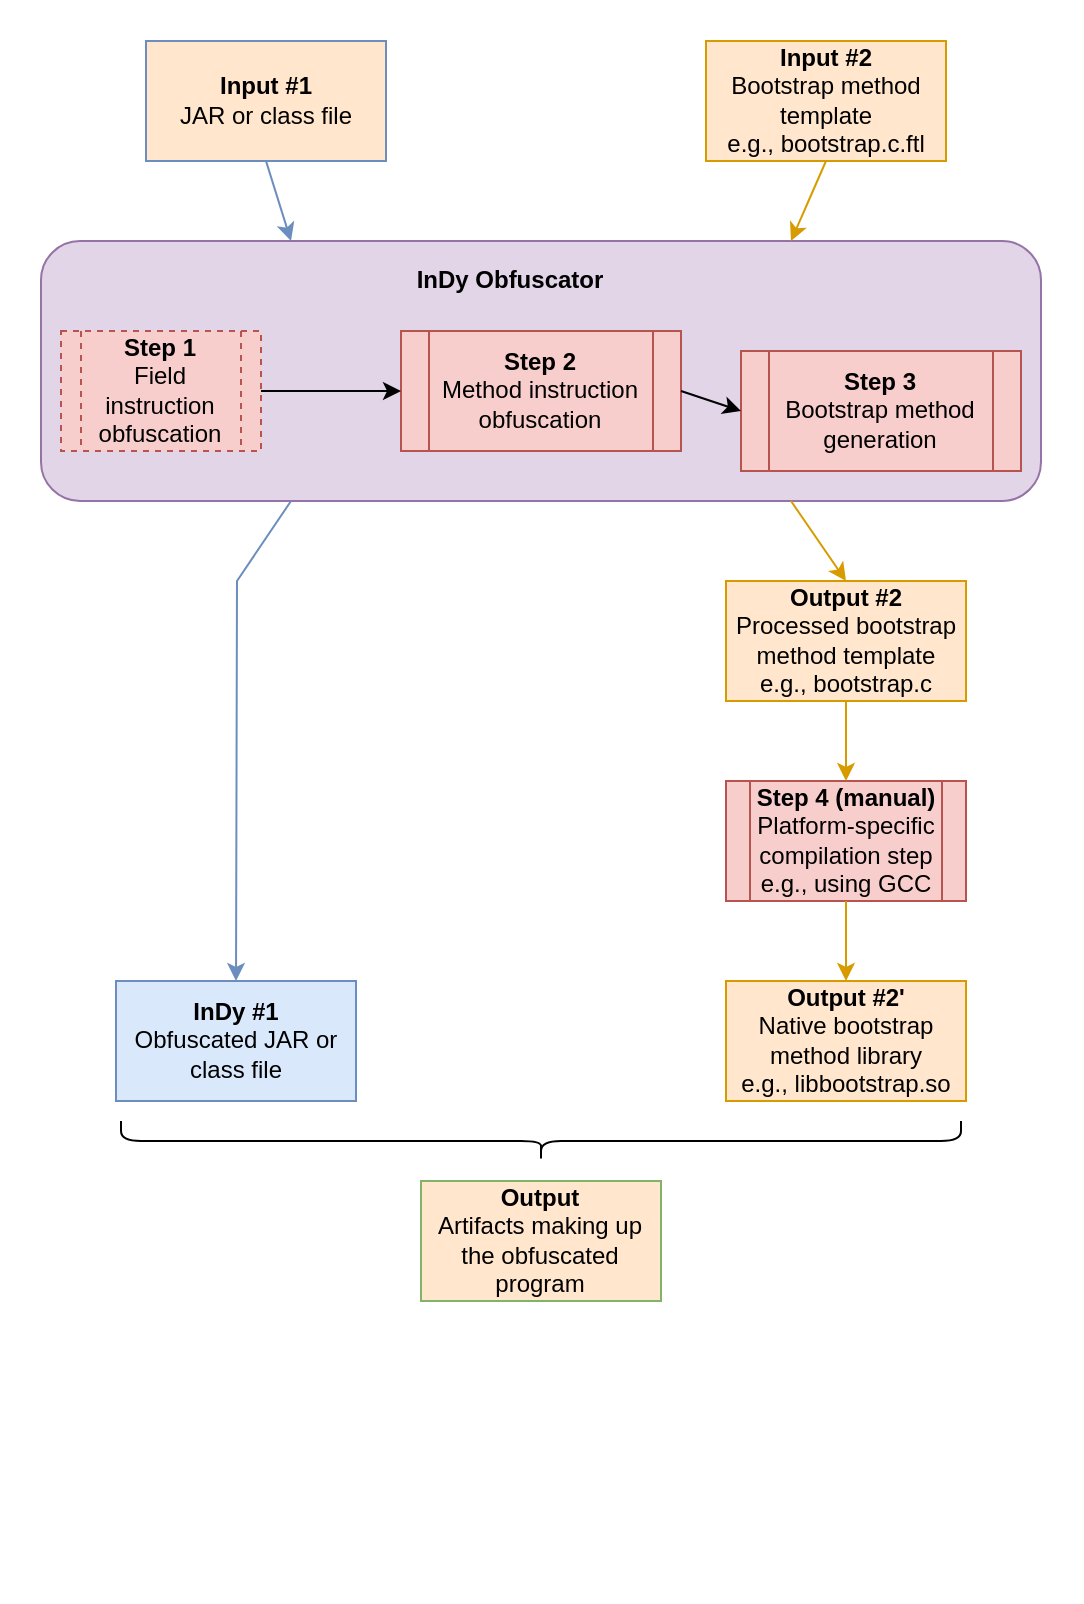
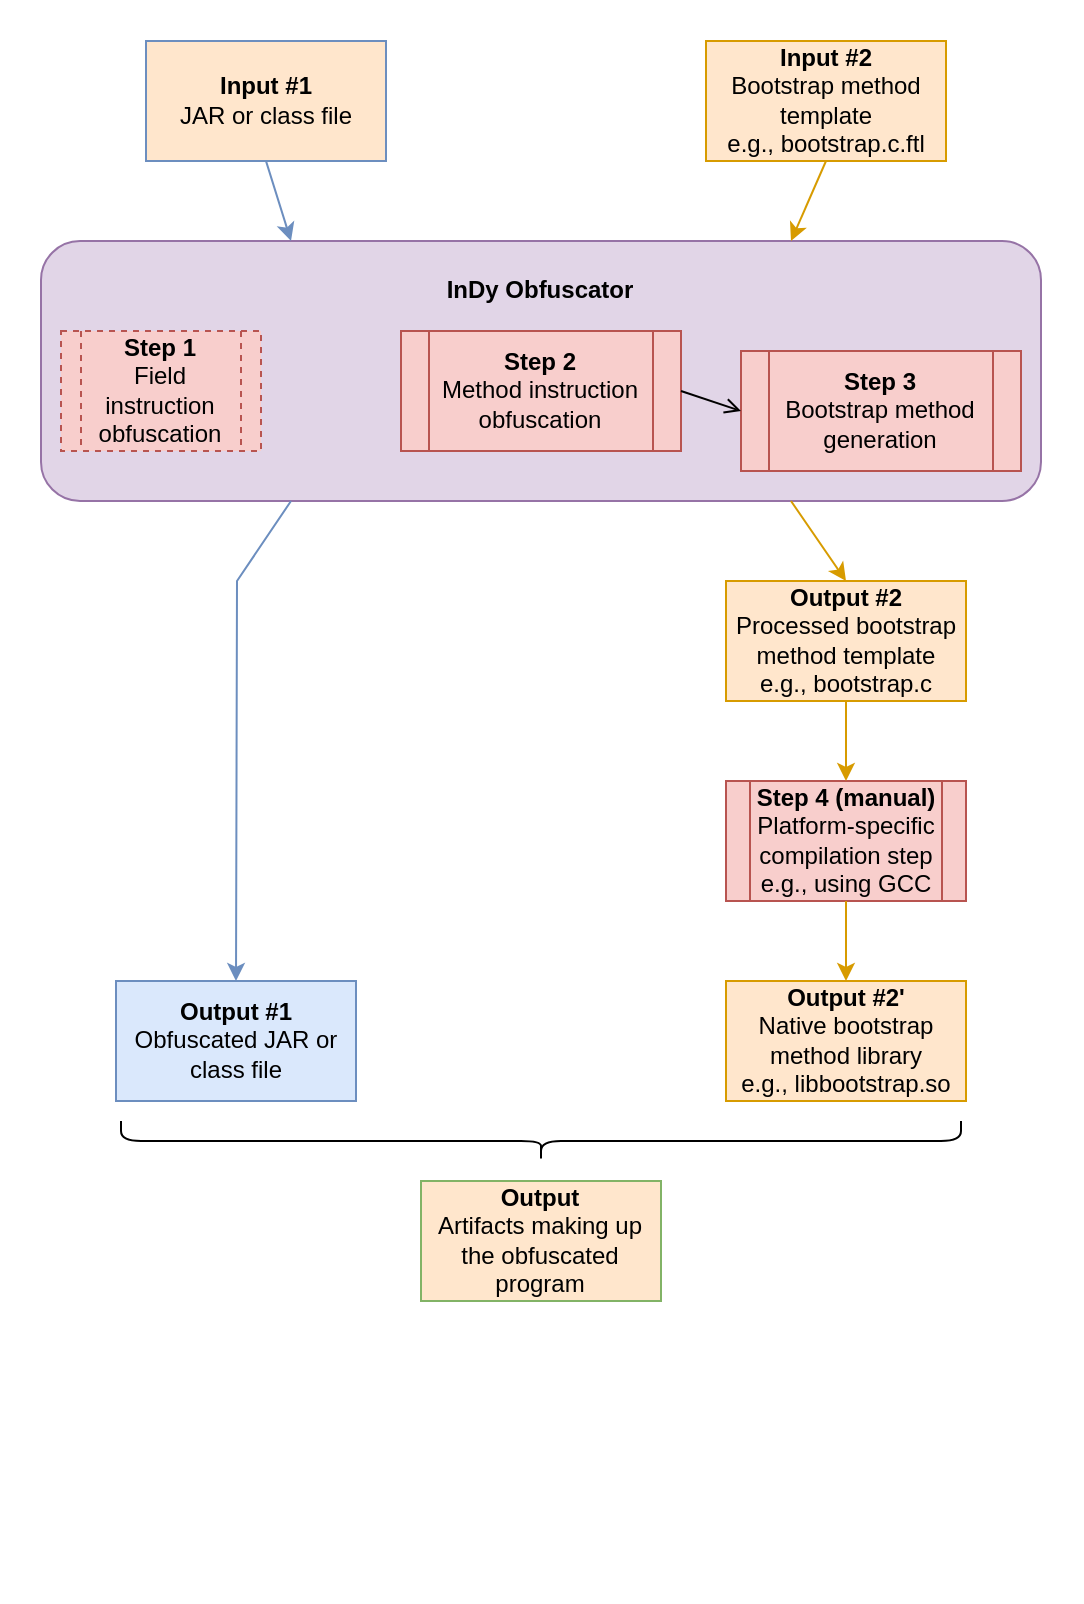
  <mxCell id="0" />
  <mxCell id="1" parent="0" />
  <mxCell id="2" value="" style="rounded=1;whiteSpace=wrap;html=1;fillColor=#e1d5e7;strokeColor=#9673a6;glass=0;shadow=0;sketch=0;" parent="1" vertex="1"><mxGeometry x="20" y="120" width="500" height="130" as="geometry" /></mxCell>
  <mxCell id="3" value="&lt;div&gt;&lt;b&gt;Input #1&lt;/b&gt;&lt;/div&gt;JAR or class file" style="rounded=0;whiteSpace=wrap;html=1;fillColor=#ffe6cc;strokeColor=#6c8ebf;" parent="1" vertex="1"><mxGeometry x="72.5" y="20" width="120" height="60" as="geometry" /></mxCell>
  <mxCell id="4" value="&lt;b&gt;Input #2&lt;/b&gt;&lt;br&gt;Bootstrap method template&lt;br&gt;e.g., bootstrap.c.ftl" style="rounded=0;whiteSpace=wrap;html=1;fillColor=#ffe6cc;strokeColor=#d79b00;" parent="1" vertex="1"><mxGeometry x="352.5" y="20" width="120" height="60" as="geometry" /></mxCell>
- <mxCell id="5" value="&lt;div&gt;&lt;b&gt;InDy #1&lt;/b&gt;&lt;/div&gt;&lt;div&gt;Obfuscated JAR or class file&lt;/div&gt;" style="rounded=0;whiteSpace=wrap;html=1;fillColor=#dae8fc;strokeColor=#6c8ebf;" parent="1" vertex="1"><mxGeometry x="57.5" y="490" width="120" height="60" as="geometry" /></mxCell>
+ <mxCell id="5" value="&lt;div&gt;&lt;b&gt;Output #1&lt;/b&gt;&lt;/div&gt;&lt;div&gt;Obfuscated JAR or class file&lt;/div&gt;" style="rounded=0;whiteSpace=wrap;html=1;fillColor=#dae8fc;strokeColor=#6c8ebf;" parent="1" vertex="1"><mxGeometry x="57.5" y="490" width="120" height="60" as="geometry" /></mxCell>
  <mxCell id="6" value="&lt;b&gt;Output #2&lt;/b&gt;&lt;br&gt;Processed bootstrap method template&lt;br&gt;e.g., bootstrap.c" style="rounded=0;whiteSpace=wrap;html=1;fillColor=#ffe6cc;strokeColor=#d79b00;" parent="1" vertex="1"><mxGeometry x="362.5" y="290" width="120" height="60" as="geometry" /></mxCell>
  <mxCell id="7" value="&lt;div&gt;&lt;b&gt;Step 4 (manual)&lt;/b&gt;&lt;br&gt;&lt;/div&gt;&lt;div&gt;Platform-specific compilation step&lt;br&gt;&lt;/div&gt;e.g., using GCC" style="shape=process;whiteSpace=wrap;html=1;backgroundOutline=1;fillColor=#f8cecc;strokeColor=#b85450;" parent="1" vertex="1"><mxGeometry x="362.5" y="390" width="120" height="60" as="geometry" /></mxCell>
  <mxCell id="8" value="&lt;b&gt;Output #2'&lt;/b&gt;&lt;br&gt;&lt;div&gt;Native bootstrap method library&lt;/div&gt;&lt;div&gt;e.g., libbootstrap.so&lt;br&gt;&lt;/div&gt;" style="rounded=0;whiteSpace=wrap;html=1;fillColor=#ffe6cc;strokeColor=#d79b00;" parent="1" vertex="1"><mxGeometry x="362.5" y="490" width="120" height="60" as="geometry" /></mxCell>
  <mxCell id="9" value="" style="endArrow=classic;html=1;rounded=0;exitX=0.5;exitY=1;exitDx=0;exitDy=0;entryX=0.5;entryY=0;entryDx=0;entryDy=0;fillColor=#ffe6cc;strokeColor=#d79b00;" parent="1" source="6" target="7" edge="1"><mxGeometry width="50" height="50" relative="1" as="geometry"><mxPoint x="-20" y="620" as="sourcePoint" /><mxPoint x="30" y="570" as="targetPoint" /></mxGeometry></mxCell>
  <mxCell id="10" value="" style="endArrow=classic;html=1;rounded=0;exitX=0.5;exitY=1;exitDx=0;exitDy=0;entryX=0.5;entryY=0;entryDx=0;entryDy=0;fillColor=#ffe6cc;strokeColor=#d79b00;" parent="1" source="7" target="8" edge="1"><mxGeometry width="50" height="50" relative="1" as="geometry"><mxPoint x="270" y="610" as="sourcePoint" /><mxPoint x="320" y="560" as="targetPoint" /></mxGeometry></mxCell>
  <mxCell id="11" value="" style="shape=curlyBracket;whiteSpace=wrap;html=1;rounded=1;flipH=1;rotation=90;" parent="1" vertex="1"><mxGeometry x="260" y="360" width="20" height="420" as="geometry" /></mxCell>
  <mxCell id="12" value="&lt;div&gt;&lt;b&gt;Output&lt;/b&gt;&lt;br&gt;&lt;/div&gt;&lt;div&gt;Artifacts making up the obfuscated program&lt;/div&gt;" style="rounded=0;whiteSpace=wrap;html=1;fillColor=#ffe6cc;strokeColor=#82b366;" parent="1" vertex="1"><mxGeometry x="210" y="590" width="120" height="60" as="geometry" /></mxCell>
  <mxCell id="13" value="&lt;div&gt;&lt;b&gt;Step 1&lt;br&gt;&lt;/b&gt;&lt;/div&gt;Field instruction obfuscation" style="shape=process;whiteSpace=wrap;html=1;backgroundOutline=1;fillColor=#f8cecc;strokeColor=#b85450;dashed=1;" parent="1" vertex="1"><mxGeometry x="30" y="165" width="100" height="60" as="geometry" /></mxCell>
  <mxCell id="14" value="&lt;div&gt;&lt;b&gt;Step 2&lt;br&gt;&lt;/b&gt;&lt;/div&gt;&lt;div&gt;Method instruction&lt;br&gt;&lt;/div&gt;&lt;div&gt;obfuscation&lt;br&gt;&lt;/div&gt;" style="shape=process;whiteSpace=wrap;html=1;backgroundOutline=1;fillColor=#f8cecc;strokeColor=#b85450;" parent="1" vertex="1"><mxGeometry x="200" y="165" width="140" height="60" as="geometry" /></mxCell>
  <mxCell id="15" value="&lt;div&gt;&lt;b&gt;Step 3&lt;br&gt;&lt;/b&gt;&lt;/div&gt;Bootstrap method generation" style="shape=process;whiteSpace=wrap;html=1;backgroundOutline=1;fillColor=#f8cecc;strokeColor=#b85450;" parent="1" vertex="1"><mxGeometry x="370" y="175" width="140" height="60" as="geometry" /></mxCell>
- <mxCell id="16" value="&lt;b&gt;InDy Obfuscator&lt;/b&gt;" style="text;html=1;strokeColor=none;fillColor=none;align=center;verticalAlign=middle;whiteSpace=wrap;rounded=0;fontStyle=1" parent="1" vertex="1"><mxGeometry x="195" y="125" width="120" height="30" as="geometry" /></mxCell>
- <mxCell id="17" value="" style="endArrow=classic;html=1;rounded=0;exitX=1;exitY=0.5;exitDx=0;exitDy=0;entryX=0;entryY=0.5;entryDx=0;entryDy=0;" parent="1" source="13" target="14" edge="1"><mxGeometry width="50" height="50" relative="1" as="geometry"><mxPoint x="20" y="360" as="sourcePoint" /><mxPoint x="70" y="310" as="targetPoint" /></mxGeometry></mxCell>
- <mxCell id="18" value="" style="endArrow=classic;html=1;rounded=0;exitX=1;exitY=0.5;exitDx=0;exitDy=0;entryX=0;entryY=0.5;entryDx=0;entryDy=0;" parent="1" source="14" target="15" edge="1"><mxGeometry width="50" height="50" relative="1" as="geometry"><mxPoint x="250" y="360" as="sourcePoint" /><mxPoint x="300" y="310" as="targetPoint" /></mxGeometry></mxCell>
+ <mxCell id="16" value="&lt;b&gt;InDy Obfuscator&lt;/b&gt;" style="text;html=1;strokeColor=none;fillColor=none;align=center;verticalAlign=middle;whiteSpace=wrap;rounded=0;fontStyle=1" parent="1" vertex="1"><mxGeometry x="210" y="130" width="120" height="30" as="geometry" /></mxCell>
+ <mxCell id="18" value="" style="endArrow=open;html=1;rounded=0;exitX=1;exitY=0.5;exitDx=0;exitDy=0;entryX=0;entryY=0.5;entryDx=0;entryDy=0;" parent="1" source="14" target="15" edge="1"><mxGeometry width="50" height="50" relative="1" as="geometry"><mxPoint x="250" y="360" as="sourcePoint" /><mxPoint x="300" y="310" as="targetPoint" /></mxGeometry></mxCell>
  <mxCell id="19" value="" style="endArrow=classic;html=1;rounded=0;exitX=0.5;exitY=1;exitDx=0;exitDy=0;entryX=0.25;entryY=0;entryDx=0;entryDy=0;fillColor=#dae8fc;strokeColor=#6c8ebf;" parent="1" source="3" target="2" edge="1"><mxGeometry width="50" height="50" relative="1" as="geometry"><mxPoint x="230" y="80" as="sourcePoint" /><mxPoint x="280" y="30" as="targetPoint" /></mxGeometry></mxCell>
  <mxCell id="20" value="" style="endArrow=classic;html=1;rounded=0;exitX=0.5;exitY=1;exitDx=0;exitDy=0;entryX=0.75;entryY=0;entryDx=0;entryDy=0;fillColor=#ffe6cc;strokeColor=#d79b00;" parent="1" source="4" target="2" edge="1"><mxGeometry width="50" height="50" relative="1" as="geometry"><mxPoint x="280" y="60" as="sourcePoint" /><mxPoint x="330" y="10" as="targetPoint" /></mxGeometry></mxCell>
  <mxCell id="21" value="" style="endArrow=classic;html=1;rounded=0;entryX=0.5;entryY=0;entryDx=0;entryDy=0;exitX=0.25;exitY=1;exitDx=0;exitDy=0;fillColor=#dae8fc;strokeColor=#6c8ebf;" parent="1" source="2" target="5" edge="1"><mxGeometry width="50" height="50" relative="1" as="geometry"><mxPoint x="118" y="270" as="sourcePoint" /><mxPoint x="-70" y="320" as="targetPoint" /><Array as="points"><mxPoint x="118" y="290" /></Array></mxGeometry></mxCell>
  <mxCell id="22" value="" style="endArrow=classic;html=1;rounded=0;exitX=0.75;exitY=1;exitDx=0;exitDy=0;entryX=0.5;entryY=0;entryDx=0;entryDy=0;fillColor=#ffe6cc;strokeColor=#d79b00;" parent="1" source="2" target="6" edge="1"><mxGeometry width="50" height="50" relative="1" as="geometry"><mxPoint x="160" y="370" as="sourcePoint" /><mxPoint x="210" y="320" as="targetPoint" /></mxGeometry></mxCell>
